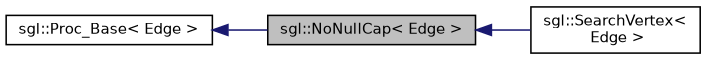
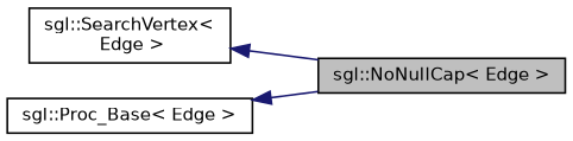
  digraph {
    rankdir=LR
    node [color=black fillcolor=white fontname=Helvetica fontsize=10 shape=record style=filled]
    edge [color=midnightblue dir=back fontname=Helvetica fontsize=10 labelfontname=Helvetica labelfontsize=10 style=solid]
    n1 [fillcolor=grey75 fontcolor=black height=0.2 label="sgl::NoNullCap\< Edge \>" width=0.4]
    n2 [height=0.2 label="sgl::SearchVertex\<\l Edge \>" width=0.4]
    n3 [height=0.2 label="sgl::Proc_Base\< Edge \>" width=0.4]
-   n1 -> n2
+   n2 -> n1
    n3 -> n1
  }
